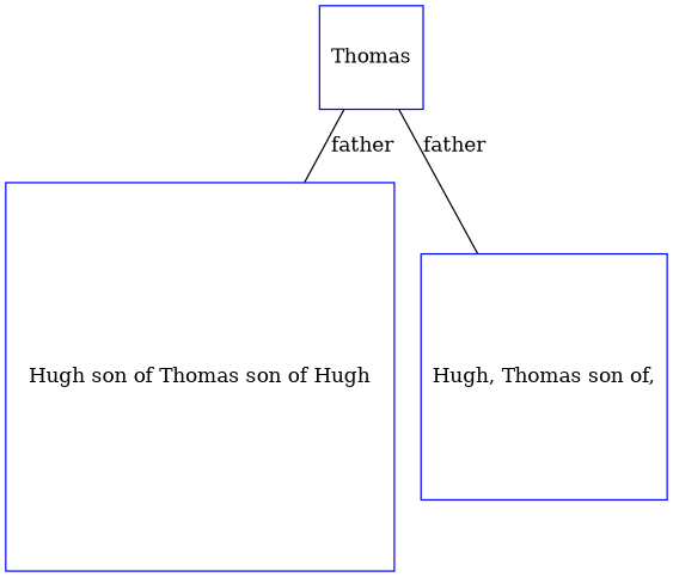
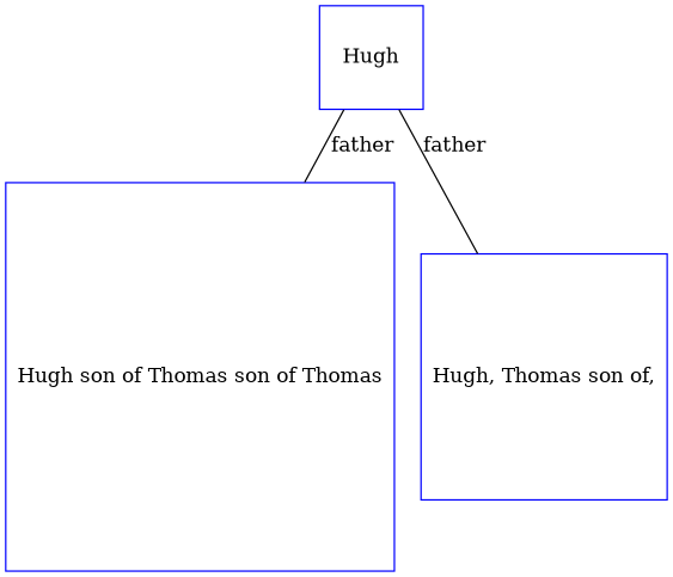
  digraph {
    node [color=blue regular=1 shape=box]
    edge [arrowsize=0.0 dir=none]
-   n1 [label="Hugh son of Thomas son of Hugh"]
+   n1 [label="Hugh son of Thomas son of Thomas"]
    n2 [label="Hugh, Thomas son of,"]
-   n3 [label=Thomas]
+   n3 [label=Hugh]
    n3 -> n1 [label=father]
    n3 -> n2 [label=father]
  }
